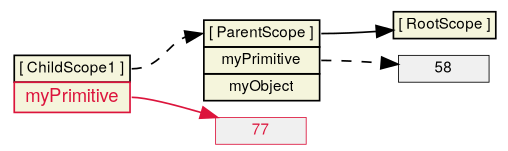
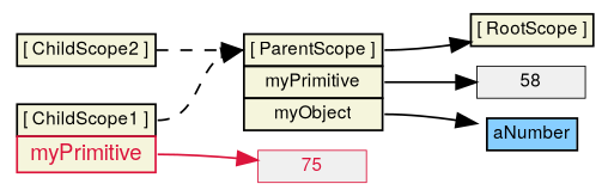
  digraph {
    nodesep=0.1
    rankdir=LR
    node [fontname="Helvetica,Sans" fontsize=9 margin="0.05, 0.04" penwidth=0.5 shape=plaintext]
    edge [tailport=proto]
    n1 [height=0.2 label=<<table bgcolor="beige" border="0" cellborder="1" cellpadding="2" cellspacing="0">   <tr><td port="proto">[ RootScope ]</td></tr></table>>]
    n2 [height=0.2 label=<<table bgcolor="beige" border="0" cellborder="1" cellpadding="2" cellspacing="0">   <tr><td port="proto">[ ParentScope ]</td></tr>   <tr><td port="myPrimitive">myPrimitive</td></tr>   <tr><td port="myObject">myObject</td></tr>   </table>>]
+   n3 [height=0.2 label=<<table bgcolor="skyblue1" border="0" cellborder="1" cellpadding="2" cellspacing="0">   <tr><td port="aNumber">aNumber</td></tr>   </table>>]
    n4 [fillcolor=gray94 height=0.2 label=58 shape=box style=filled]
    n5 [height=0.2 label=<<table bgcolor="beige" border="0" cellborder="1" cellpadding="2" cellspacing="0">   <tr><td port="proto">[ ChildScope1 ]</td></tr>   <tr><td port="myPrimitive" color="crimson"><font color="crimson"><font point-size="11">myPrimitive</font></font></td></tr>   </table>>]
-   n6 [color=crimson fillcolor=gray94 fontcolor=crimson height=0.2 label=77 shape=box style=filled]
+   n6 [color=crimson fillcolor=gray94 fontcolor=crimson height=0.2 label=75 shape=box style=filled]
+   n7 [height=0.2 label=<<table bgcolor="beige" border="0" cellborder="1" cellpadding="2" cellspacing="0">   <tr><td port="proto">[ ChildScope2 ]</td></tr>   </table>>]
    n2 -> n1 [headport=proto style=solid]
-   n2 -> n4 [tailport=myPrimitive style=dashed]
+   n2 -> n3 [tailport=myObject]
+   n2 -> n4 [tailport=myPrimitive]
    n5 -> n2 [headport=proto style=dashed]
    n5 -> n6 [color=crimson tailport=myPrimitive]
+   n7 -> n2 [headport=proto style=dashed]
  }
